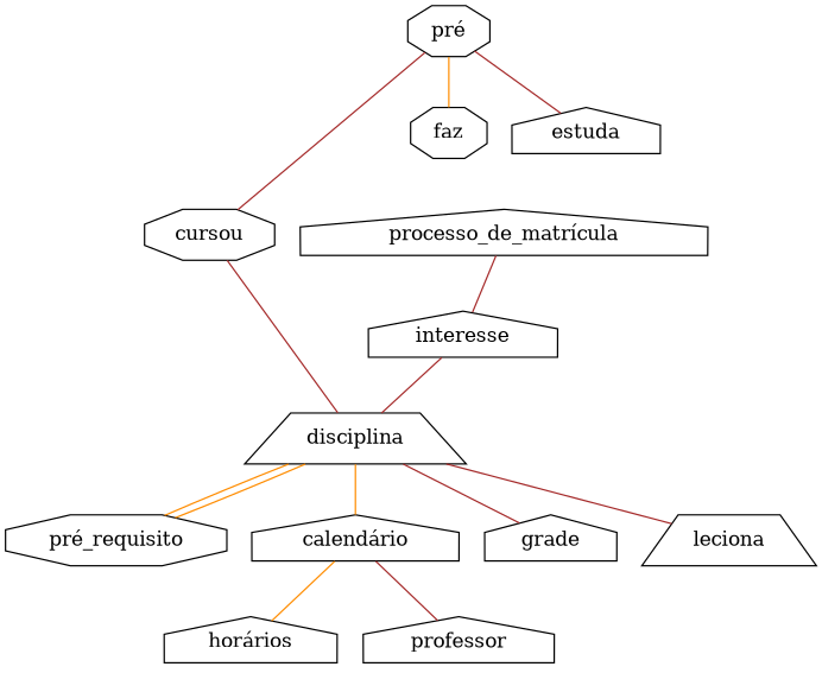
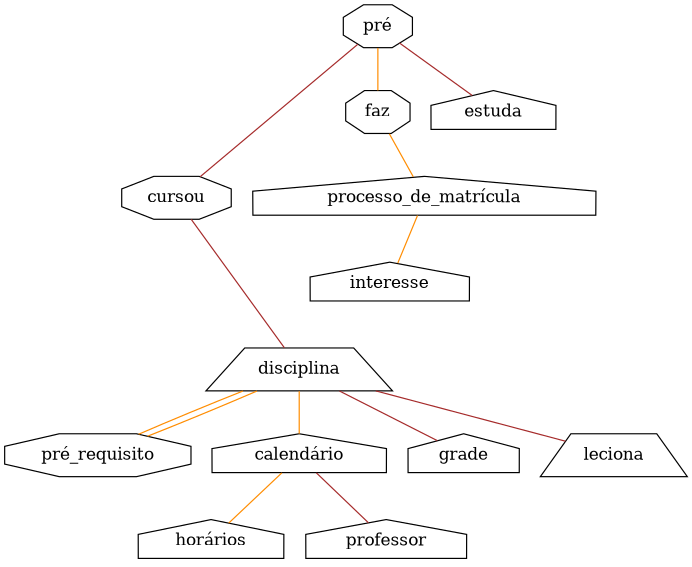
  graph {
    node [shape=house]
    edge [color=brown]
    n1 [label="pré" shape=octagon]
    cursou [shape=octagon]
    faz [shape=octagon]
    estuda
    disciplina [shape=trapezium]
    "processo_de_matrícula"
    "pré_requisito" [shape=octagon]
    "calendário"
    grade
    leciona [shape=trapezium]
    "horários"
    professor
    interesse
    n1 -- cursou
    n1 -- faz [color=darkorange]
    n1 -- estuda
    cursou -- disciplina
+   faz -- "processo_de_matrícula" [color=darkorange]
    disciplina -- "pré_requisito" [color=darkorange]
    disciplina -- "calendário" [color=darkorange]
    disciplina -- grade
    disciplina -- leciona
-   "processo_de_matrícula" -- interesse
+   "processo_de_matrícula" -- interesse [color=darkorange]
    "pré_requisito" -- disciplina [color=darkorange]
    "calendário" -- "horários" [color=darkorange]
    "calendário" -- professor
-   interesse -- disciplina
  }
